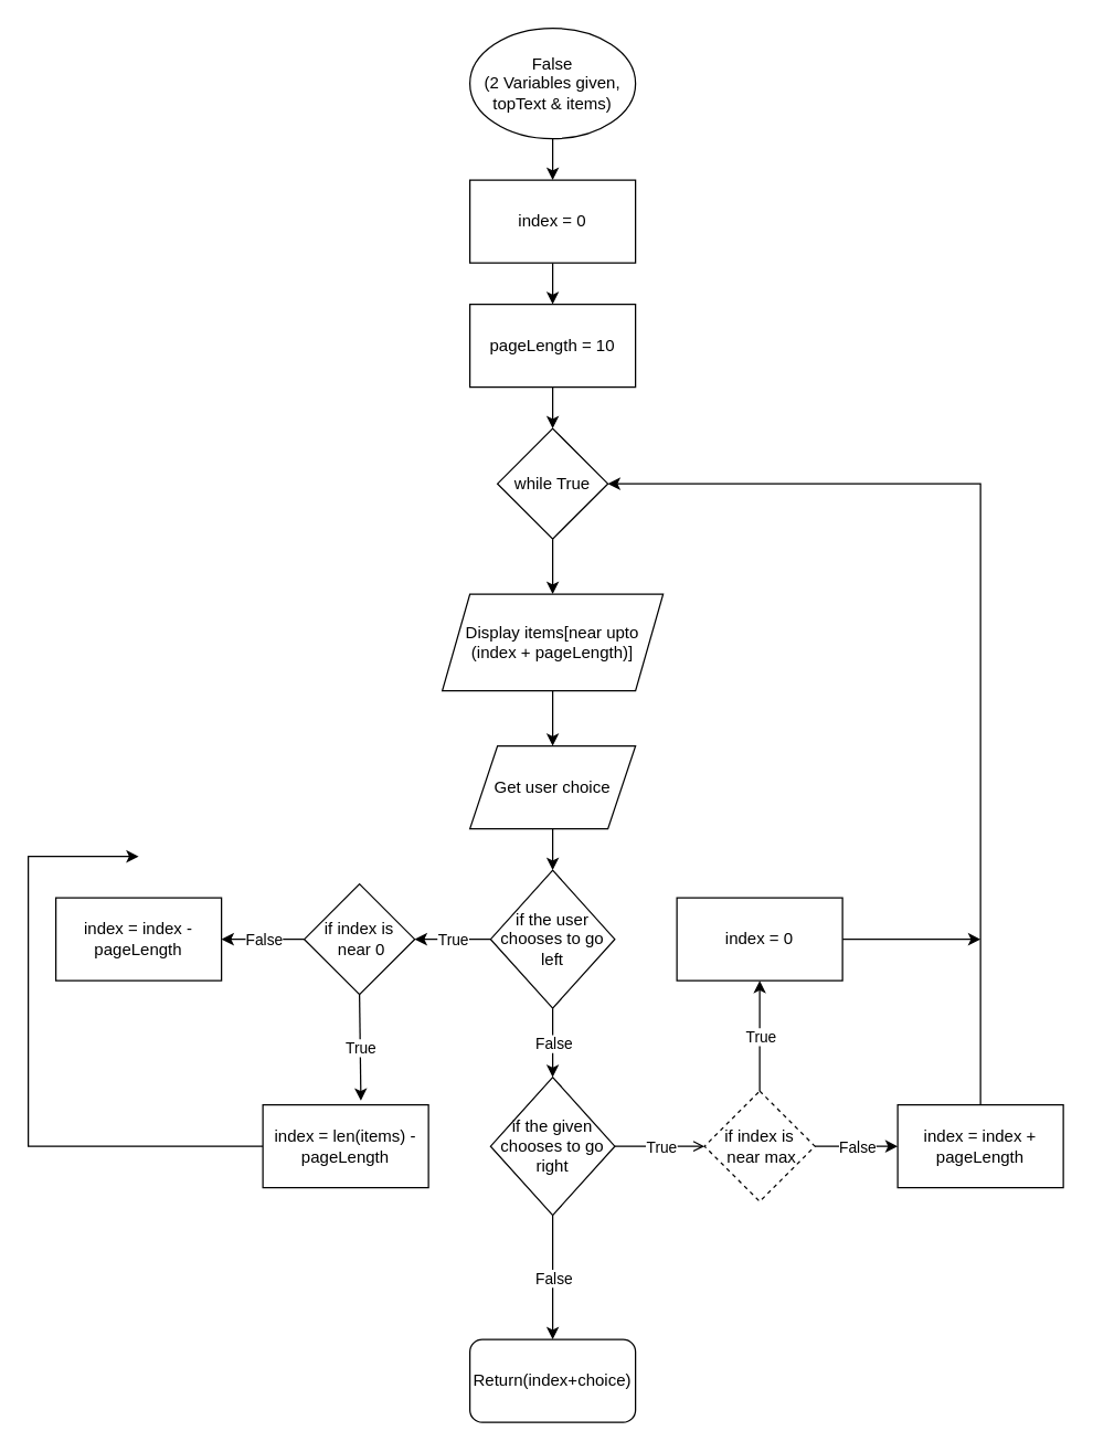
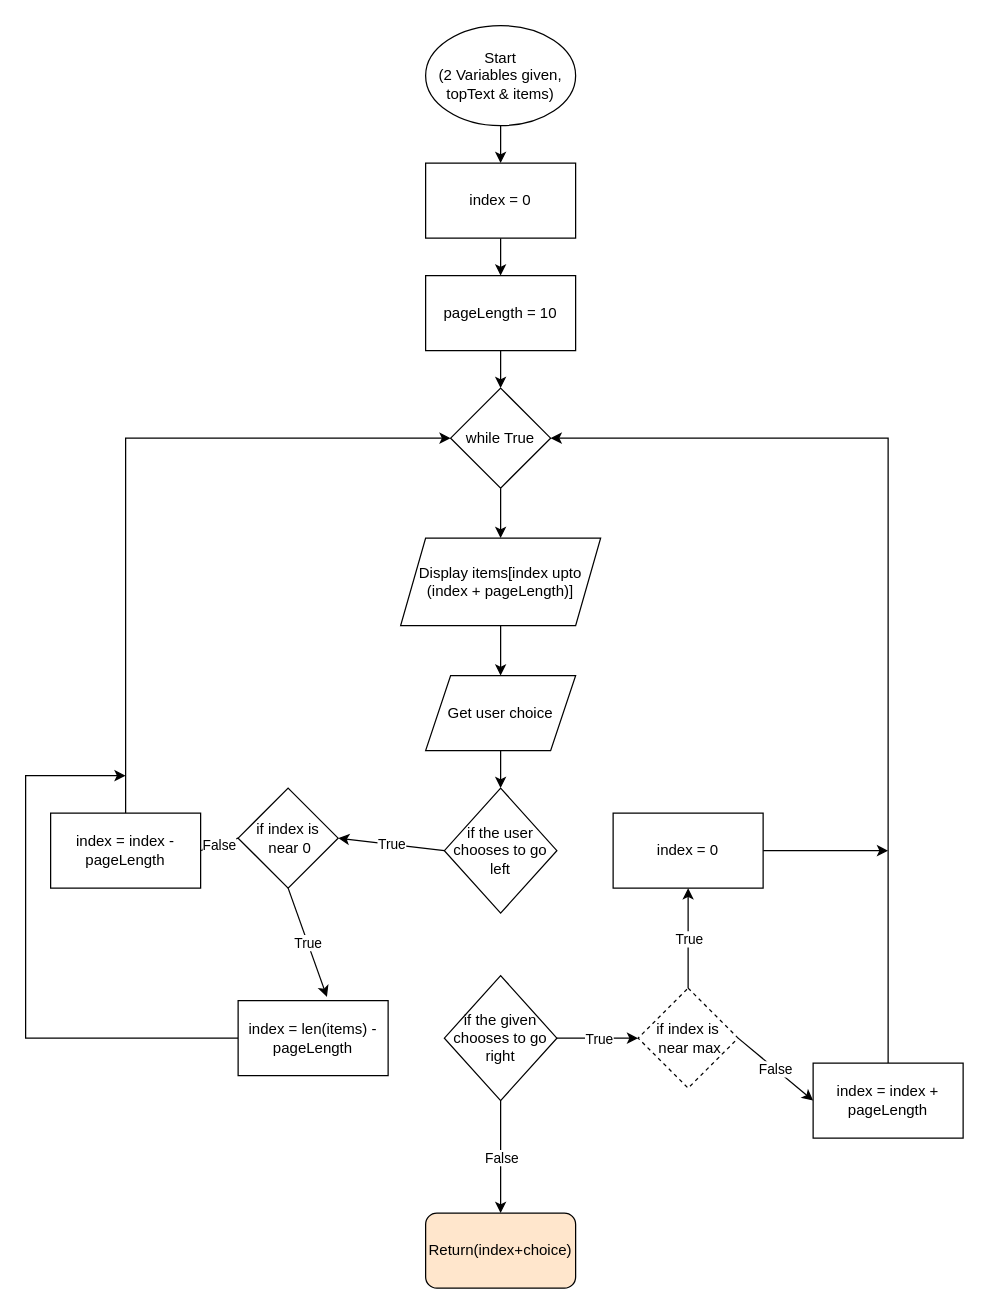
  <mxCell id="0" />
  <mxCell id="1" parent="0" />
  <mxCell id="2" style="edgeStyle=orthogonalEdgeStyle;rounded=0;orthogonalLoop=1;jettySize=auto;html=1;exitX=0.5;exitY=1;exitDx=0;exitDy=0;entryX=0.5;entryY=0;entryDx=0;entryDy=0;" edge="1" parent="1" source="3" target="5"><mxGeometry relative="1" as="geometry" /></mxCell>
- <mxCell id="3" value="False&lt;br&gt;(2 Variables given,&lt;br&gt;topText &amp;amp; items)" style="ellipse;whiteSpace=wrap;html=1;" vertex="1" parent="1"><mxGeometry x="340" y="20" width="120" height="80" as="geometry" /></mxCell>
+ <mxCell id="3" value="Start&lt;br&gt;(2 Variables given,&lt;br&gt;topText &amp;amp; items)" style="ellipse;whiteSpace=wrap;html=1;" vertex="1" parent="1"><mxGeometry x="340" y="20" width="120" height="80" as="geometry" /></mxCell>
  <mxCell id="4" style="edgeStyle=orthogonalEdgeStyle;rounded=0;orthogonalLoop=1;jettySize=auto;html=1;exitX=0.5;exitY=1;exitDx=0;exitDy=0;entryX=0.5;entryY=0;entryDx=0;entryDy=0;" edge="1" parent="1" source="5" target="7"><mxGeometry relative="1" as="geometry" /></mxCell>
  <mxCell id="5" value="index = 0" style="rounded=0;whiteSpace=wrap;html=1;" vertex="1" parent="1"><mxGeometry x="340" y="130" width="120" height="60" as="geometry" /></mxCell>
  <mxCell id="6" style="edgeStyle=orthogonalEdgeStyle;rounded=0;orthogonalLoop=1;jettySize=auto;html=1;exitX=0.5;exitY=1;exitDx=0;exitDy=0;entryX=0.5;entryY=0;entryDx=0;entryDy=0;" edge="1" parent="1" source="7" target="9"><mxGeometry relative="1" as="geometry" /></mxCell>
  <mxCell id="7" value="pageLength = 10" style="rounded=0;whiteSpace=wrap;html=1;" vertex="1" parent="1"><mxGeometry x="340" y="220" width="120" height="60" as="geometry" /></mxCell>
  <mxCell id="8" style="edgeStyle=orthogonalEdgeStyle;rounded=0;orthogonalLoop=1;jettySize=auto;html=1;exitX=0.5;exitY=1;exitDx=0;exitDy=0;entryX=0.5;entryY=0;entryDx=0;entryDy=0;" edge="1" parent="1" source="9" target="11"><mxGeometry relative="1" as="geometry" /></mxCell>
  <mxCell id="9" value="while True" style="rhombus;whiteSpace=wrap;html=1;" vertex="1" parent="1"><mxGeometry x="360" y="310" width="80" height="80" as="geometry" /></mxCell>
  <mxCell id="10" style="edgeStyle=orthogonalEdgeStyle;rounded=0;orthogonalLoop=1;jettySize=auto;html=1;exitX=0.5;exitY=1;exitDx=0;exitDy=0;entryX=0.5;entryY=0;entryDx=0;entryDy=0;" edge="1" parent="1" source="11" target="13"><mxGeometry relative="1" as="geometry" /></mxCell>
- <mxCell id="11" value="Display items[near upto (index + pageLength)]" style="shape=parallelogram;perimeter=parallelogramPerimeter;whiteSpace=wrap;html=1;fixedSize=1;" vertex="1" parent="1"><mxGeometry x="320" y="430" width="160" height="70" as="geometry" /></mxCell>
+ <mxCell id="11" value="Display items[index upto (index + pageLength)]" style="shape=parallelogram;perimeter=parallelogramPerimeter;whiteSpace=wrap;html=1;fixedSize=1;" vertex="1" parent="1"><mxGeometry x="320" y="430" width="160" height="70" as="geometry" /></mxCell>
  <mxCell id="12" style="edgeStyle=orthogonalEdgeStyle;rounded=0;orthogonalLoop=1;jettySize=auto;html=1;exitX=0.5;exitY=1;exitDx=0;exitDy=0;entryX=0.5;entryY=0;entryDx=0;entryDy=0;" edge="1" parent="1" source="13" target="14"><mxGeometry relative="1" as="geometry" /></mxCell>
  <mxCell id="13" value="Get user choice" style="shape=parallelogram;perimeter=parallelogramPerimeter;whiteSpace=wrap;html=1;fixedSize=1;" vertex="1" parent="1"><mxGeometry x="340" y="540" width="120" height="60" as="geometry" /></mxCell>
  <mxCell id="14" value="if the user chooses to go left" style="rhombus;whiteSpace=wrap;html=1;" vertex="1" parent="1"><mxGeometry x="355" y="630" width="90" height="100" as="geometry" /></mxCell>
  <mxCell id="15" value="if the given chooses to go right" style="rhombus;whiteSpace=wrap;html=1;" vertex="1" parent="1"><mxGeometry x="355" y="780" width="90" height="100" as="geometry" /></mxCell>
- <mxCell id="16" value="if index is&lt;br&gt;&amp;nbsp;near 0" style="rhombus;whiteSpace=wrap;html=1;" vertex="1" parent="1"><mxGeometry x="220" y="640" width="80" height="80" as="geometry" /></mxCell>
+ <mxCell id="16" value="if index is&lt;br&gt;&amp;nbsp;near 0" style="rhombus;whiteSpace=wrap;html=1;" vertex="1" parent="1"><mxGeometry x="190" y="630" width="80" height="80" as="geometry" /></mxCell>
  <mxCell id="17" value="" style="endArrow=classic;html=1;exitX=0.5;exitY=1;exitDx=0;exitDy=0;entryX=0.592;entryY=-0.05;entryDx=0;entryDy=0;entryPerimeter=0;" edge="1" parent="1" source="16" target="20"><mxGeometry relative="1" as="geometry"><mxPoint x="220" y="800" as="sourcePoint" /><mxPoint x="270" y="800" as="targetPoint" /></mxGeometry></mxCell>
  <mxCell id="18" value="True" style="edgeLabel;resizable=0;html=1;align=center;verticalAlign=middle;" connectable="0" vertex="1" parent="17"><mxGeometry relative="1" as="geometry" /></mxCell>
  <mxCell id="19" style="edgeStyle=orthogonalEdgeStyle;rounded=0;orthogonalLoop=1;jettySize=auto;html=1;exitX=0;exitY=0.5;exitDx=0;exitDy=0;" edge="1" parent="1" source="20"><mxGeometry relative="1" as="geometry"><mxPoint x="100" y="620" as="targetPoint" /><Array as="points"><mxPoint x="20" y="830" /><mxPoint x="20" y="620" /></Array></mxGeometry></mxCell>
  <mxCell id="20" value="index = len(items) - pageLength" style="rounded=0;whiteSpace=wrap;html=1;" vertex="1" parent="1"><mxGeometry x="190" y="800" width="120" height="60" as="geometry" /></mxCell>
+ <mxCell id="21" style="edgeStyle=orthogonalEdgeStyle;rounded=0;orthogonalLoop=1;jettySize=auto;html=1;exitX=0.5;exitY=0;exitDx=0;exitDy=0;entryX=0;entryY=0.5;entryDx=0;entryDy=0;" edge="1" parent="1" source="22" target="9"><mxGeometry relative="1" as="geometry" /></mxCell>
  <mxCell id="22" value="index = index - pageLength" style="rounded=0;whiteSpace=wrap;html=1;" vertex="1" parent="1"><mxGeometry x="40" y="650" width="120" height="60" as="geometry" /></mxCell>
  <mxCell id="23" value="" style="endArrow=classic;html=1;entryX=1;entryY=0.5;entryDx=0;entryDy=0;exitX=0;exitY=0.5;exitDx=0;exitDy=0;" edge="1" parent="1" source="14" target="16"><mxGeometry relative="1" as="geometry"><mxPoint x="480" y="690" as="sourcePoint" /><mxPoint x="580" y="690" as="targetPoint" /></mxGeometry></mxCell>
  <mxCell id="24" value="True" style="edgeLabel;resizable=0;html=1;align=center;verticalAlign=middle;" connectable="0" vertex="1" parent="23"><mxGeometry relative="1" as="geometry" /></mxCell>
  <mxCell id="25" value="" style="endArrow=classic;html=1;entryX=1;entryY=0.5;entryDx=0;entryDy=0;exitX=0;exitY=0.5;exitDx=0;exitDy=0;" edge="1" parent="1" source="16" target="22"><mxGeometry relative="1" as="geometry"><mxPoint x="100" y="580" as="sourcePoint" /><mxPoint x="200" y="580" as="targetPoint" /></mxGeometry></mxCell>
  <mxCell id="26" value="False" style="edgeLabel;resizable=0;html=1;align=center;verticalAlign=middle;" connectable="0" vertex="1" parent="25"><mxGeometry relative="1" as="geometry" /></mxCell>
- <mxCell id="27" value="" style="endArrow=classic;html=1;exitX=0.5;exitY=1;exitDx=0;exitDy=0;" edge="1" parent="1" source="14" target="15"><mxGeometry relative="1" as="geometry"><mxPoint x="500" y="740" as="sourcePoint" /><mxPoint x="600" y="740" as="targetPoint" /></mxGeometry></mxCell>
- <mxCell id="28" value="False" style="edgeLabel;resizable=0;html=1;align=center;verticalAlign=middle;" connectable="0" vertex="1" parent="27"><mxGeometry relative="1" as="geometry" /></mxCell>
  <mxCell id="29" value="if index is&lt;br&gt;&amp;nbsp;near max" style="rhombus;whiteSpace=wrap;html=1;dashed=1;" vertex="1" parent="1"><mxGeometry x="510" y="790" width="80" height="80" as="geometry" /></mxCell>
- <mxCell id="30" value="" style="endArrow=open;html=1;entryX=0;entryY=0.5;entryDx=0;entryDy=0;exitX=1;exitY=0.5;exitDx=0;exitDy=0;" edge="1" parent="1" source="15" target="29"><mxGeometry relative="1" as="geometry"><mxPoint x="590" y="720" as="sourcePoint" /><mxPoint x="535" y="720" as="targetPoint" /></mxGeometry></mxCell>
+ <mxCell id="30" value="" style="endArrow=classic;html=1;entryX=0;entryY=0.5;entryDx=0;entryDy=0;exitX=1;exitY=0.5;exitDx=0;exitDy=0;" edge="1" parent="1" source="15" target="29"><mxGeometry relative="1" as="geometry"><mxPoint x="590" y="720" as="sourcePoint" /><mxPoint x="535" y="720" as="targetPoint" /></mxGeometry></mxCell>
  <mxCell id="31" value="True" style="edgeLabel;resizable=0;html=1;align=center;verticalAlign=middle;" connectable="0" vertex="1" parent="30"><mxGeometry relative="1" as="geometry" /></mxCell>
  <mxCell id="32" style="edgeStyle=orthogonalEdgeStyle;rounded=0;orthogonalLoop=1;jettySize=auto;html=1;exitX=1;exitY=0.5;exitDx=0;exitDy=0;" edge="1" parent="1" source="33"><mxGeometry relative="1" as="geometry"><mxPoint x="710" y="680" as="targetPoint" /></mxGeometry></mxCell>
  <mxCell id="33" value="index = 0" style="rounded=0;whiteSpace=wrap;html=1;" vertex="1" parent="1"><mxGeometry x="490" y="650" width="120" height="60" as="geometry" /></mxCell>
  <mxCell id="34" value="" style="endArrow=classic;html=1;exitX=0.5;exitY=0;exitDx=0;exitDy=0;entryX=0.5;entryY=1;entryDx=0;entryDy=0;" edge="1" parent="1" source="29" target="33"><mxGeometry relative="1" as="geometry"><mxPoint x="590" y="770" as="sourcePoint" /><mxPoint x="690" y="770" as="targetPoint" /></mxGeometry></mxCell>
  <mxCell id="35" value="True" style="edgeLabel;resizable=0;html=1;align=center;verticalAlign=middle;" connectable="0" vertex="1" parent="34"><mxGeometry relative="1" as="geometry" /></mxCell>
  <mxCell id="36" style="edgeStyle=orthogonalEdgeStyle;rounded=0;orthogonalLoop=1;jettySize=auto;html=1;exitX=0.5;exitY=0;exitDx=0;exitDy=0;entryX=1;entryY=0.5;entryDx=0;entryDy=0;" edge="1" parent="1" source="37" target="9"><mxGeometry relative="1" as="geometry" /></mxCell>
- <mxCell id="37" value="index = index + pageLength" style="rounded=0;whiteSpace=wrap;html=1;" vertex="1" parent="1"><mxGeometry x="650" y="800" width="120" height="60" as="geometry" /></mxCell>
+ <mxCell id="37" value="index = index + pageLength" style="rounded=0;whiteSpace=wrap;html=1;" vertex="1" parent="1"><mxGeometry x="650" y="850" width="120" height="60" as="geometry" /></mxCell>
  <mxCell id="38" value="" style="endArrow=classic;html=1;exitX=1;exitY=0.5;exitDx=0;exitDy=0;entryX=0;entryY=0.5;entryDx=0;entryDy=0;" edge="1" parent="1" source="29" target="37"><mxGeometry relative="1" as="geometry"><mxPoint x="620" y="760" as="sourcePoint" /><mxPoint x="720" y="760" as="targetPoint" /></mxGeometry></mxCell>
  <mxCell id="39" value="False" style="edgeLabel;resizable=0;html=1;align=center;verticalAlign=middle;" connectable="0" vertex="1" parent="38"><mxGeometry relative="1" as="geometry" /></mxCell>
- <mxCell id="40" value="Return(index+choice)" style="rounded=1;whiteSpace=wrap;html=1;" vertex="1" parent="1"><mxGeometry x="340" y="970" width="120" height="60" as="geometry" /></mxCell>
+ <mxCell id="40" value="Return(index+choice)" style="rounded=1;whiteSpace=wrap;html=1;fillColor=#ffe6cc;" vertex="1" parent="1"><mxGeometry x="340" y="970" width="120" height="60" as="geometry" /></mxCell>
  <mxCell id="41" value="" style="endArrow=classic;html=1;exitX=0.5;exitY=1;exitDx=0;exitDy=0;entryX=0.5;entryY=0;entryDx=0;entryDy=0;" edge="1" parent="1" source="15" target="40"><mxGeometry relative="1" as="geometry"><mxPoint x="420" y="930" as="sourcePoint" /><mxPoint x="520" y="930" as="targetPoint" /></mxGeometry></mxCell>
  <mxCell id="42" value="False" style="edgeLabel;resizable=0;html=1;align=center;verticalAlign=middle;" connectable="0" vertex="1" parent="41"><mxGeometry relative="1" as="geometry" /></mxCell>
